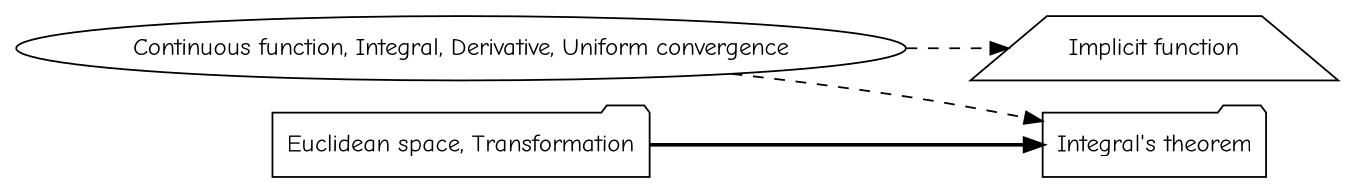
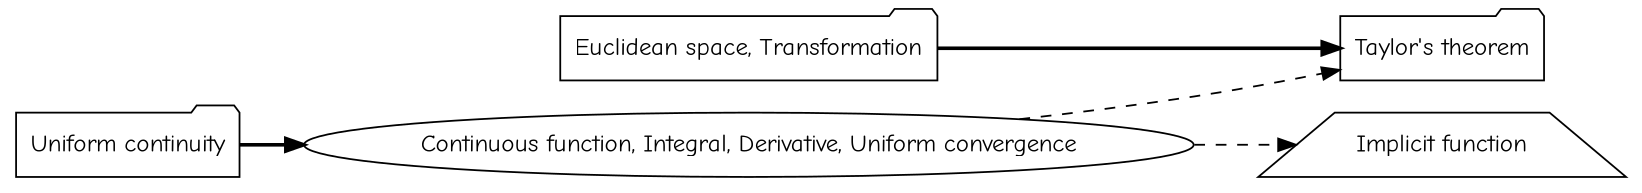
  digraph {
    fontname="Comic Neue"
    rankdir=LR
    node [fontname="Comic Neue" shape=folder]
    edge [fontname="Comic Neue" style=dashed]
    "Continuous function, Integral, Derivative, Uniform convergence" [shape=ellipse]
    "Implicit function" [shape=trapezium]
-   "Taylor's theorem" [label="Integral's theorem"]
+   "Taylor's theorem"
+   "Uniform continuity"
    "Euclidean space, Transformation"
    "Continuous function, Integral, Derivative, Uniform convergence" -> "Implicit function"
    "Continuous function, Integral, Derivative, Uniform convergence" -> "Taylor's theorem"
+   "Uniform continuity" -> "Continuous function, Integral, Derivative, Uniform convergence" [style=bold]
    "Euclidean space, Transformation" -> "Taylor's theorem" [style=bold]
  }
